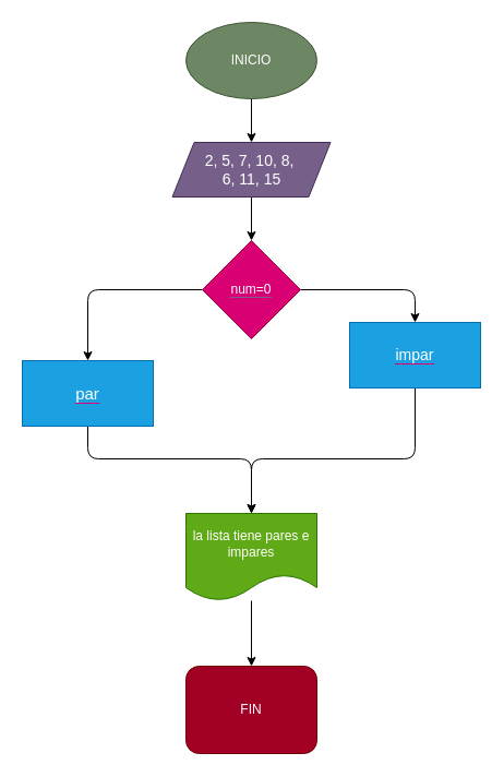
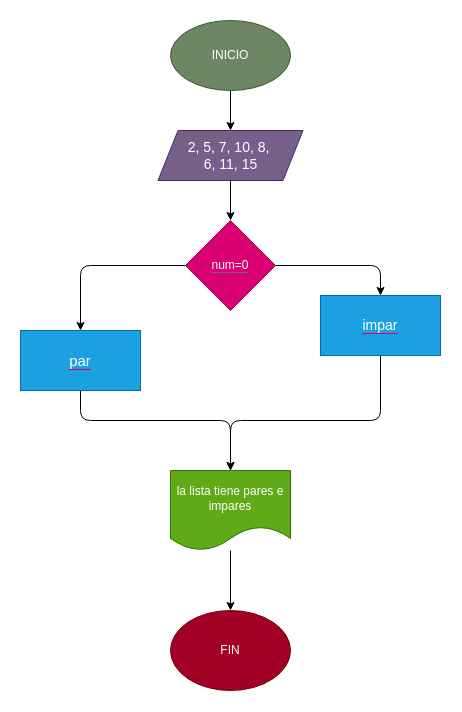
  <mxCell id="0" />
  <mxCell id="1" parent="0" />
  <mxCell id="2" value="" style="edgeStyle=none;html=1;" edge="1" parent="1" source="3" target="5"><mxGeometry relative="1" as="geometry" /></mxCell>
  <mxCell id="3" value="INICIO" style="ellipse;whiteSpace=wrap;html=1;fillColor=#6d8764;fontColor=#ffffff;strokeColor=#3A5431;" vertex="1" parent="1"><mxGeometry x="170" y="20" width="120" height="70" as="geometry" /></mxCell>
  <mxCell id="4" value="" style="edgeStyle=none;html=1;fontFamily=Helvetica;fontColor=#FFFFFF;" edge="1" parent="1" source="5" target="8"><mxGeometry relative="1" as="geometry" /></mxCell>
  <mxCell id="5" value="&lt;div style=&quot;font-size: 14px; line-height: 116%;&quot;&gt;&lt;span style=&quot;background-color: rgb(118, 96, 138);&quot;&gt;2, 5, 7, 10,&amp;nbsp;&lt;/span&gt;&lt;span style=&quot;background-color: rgb(118, 96, 138);&quot;&gt;8,&amp;nbsp;&lt;/span&gt;&lt;/div&gt;&lt;div style=&quot;font-size: 14px; line-height: 116%;&quot;&gt;&lt;span style=&quot;background-color: rgb(118, 96, 138);&quot;&gt;6, 11, 15&lt;/span&gt;&lt;/div&gt;" style="shape=parallelogram;perimeter=parallelogramPerimeter;whiteSpace=wrap;html=1;fixedSize=1;fillColor=#76608a;fontColor=#ffffff;strokeColor=#432D57;" vertex="1" parent="1"><mxGeometry x="157.5" y="130" width="145" height="50" as="geometry" /></mxCell>
  <mxCell id="6" style="edgeStyle=none;html=1;entryX=0.5;entryY=0;entryDx=0;entryDy=0;fontFamily=Helvetica;fontColor=#FFFFFF;" edge="1" parent="1" source="8" target="10"><mxGeometry relative="1" as="geometry"><Array as="points"><mxPoint x="80" y="265" /></Array></mxGeometry></mxCell>
  <mxCell id="7" style="edgeStyle=none;html=1;entryX=0.5;entryY=0;entryDx=0;entryDy=0;fontFamily=Helvetica;fontColor=#FFFFFF;" edge="1" parent="1" source="8" target="12"><mxGeometry relative="1" as="geometry"><Array as="points"><mxPoint x="380" y="265" /></Array></mxGeometry></mxCell>
  <mxCell id="8" value="&lt;font style=&quot;background-color: rgb(216, 0, 115);&quot; color=&quot;#ffffff&quot;&gt;num=0&lt;/font&gt;" style="rhombus;whiteSpace=wrap;html=1;labelBackgroundColor=#76608a;fontFamily=Helvetica;fillColor=#d80073;strokeColor=#A50040;fontColor=#ffffff;" vertex="1" parent="1"><mxGeometry x="185" y="220" width="90" height="90" as="geometry" /></mxCell>
  <mxCell id="9" style="edgeStyle=none;html=1;entryX=0.5;entryY=0;entryDx=0;entryDy=0;fontFamily=Helvetica;fontSize=12;fontColor=#FFFFFF;" edge="1" parent="1" source="10" target="14"><mxGeometry relative="1" as="geometry"><Array as="points"><mxPoint x="80" y="420" /><mxPoint x="230" y="420" /></Array></mxGeometry></mxCell>
  <mxCell id="10" value="&lt;font style=&quot;font-size: 15px; background-color: rgb(27, 161, 226);&quot;&gt;par&lt;/font&gt;" style="rounded=0;whiteSpace=wrap;html=1;labelBackgroundColor=#d80073;fontFamily=Helvetica;fontColor=#ffffff;fillColor=#1ba1e2;strokeColor=#006EAF;align=center;" vertex="1" parent="1"><mxGeometry x="20" y="330" width="120" height="60" as="geometry" /></mxCell>
  <mxCell id="11" style="edgeStyle=none;html=1;entryX=0.5;entryY=0;entryDx=0;entryDy=0;fontFamily=Helvetica;fontSize=12;fontColor=#FFFFFF;" edge="1" parent="1" source="12" target="14"><mxGeometry relative="1" as="geometry"><Array as="points"><mxPoint x="380" y="420" /><mxPoint x="230" y="420" /></Array></mxGeometry></mxCell>
  <mxCell id="12" value="&lt;font style=&quot;font-size: 14px; background-color: rgb(27, 161, 226);&quot;&gt;impar&lt;/font&gt;" style="rounded=0;whiteSpace=wrap;html=1;labelBackgroundColor=#d80073;fontFamily=Helvetica;fontColor=#ffffff;fillColor=#1ba1e2;strokeColor=#006EAF;" vertex="1" parent="1"><mxGeometry x="320" y="295" width="120" height="60" as="geometry" /></mxCell>
  <mxCell id="13" style="edgeStyle=none;html=1;entryX=0.5;entryY=0;entryDx=0;entryDy=0;fontFamily=Helvetica;fontSize=12;fontColor=#FFFFFF;" edge="1" parent="1" source="14" target="15"><mxGeometry relative="1" as="geometry" /></mxCell>
  <mxCell id="14" value="la lista tiene pares e impares" style="shape=document;whiteSpace=wrap;html=1;boundedLbl=1;shadow=0;labelBackgroundColor=#60a917;sketch=0;strokeColor=#2D7600;fontFamily=Helvetica;fontSize=12;fontColor=#ffffff;fillColor=#60a917;" vertex="1" parent="1"><mxGeometry x="170" y="470" width="120" height="80" as="geometry" /></mxCell>
- <mxCell id="15" value="FIN" style="whiteSpace=wrap;html=1;shadow=0;labelBackgroundColor=#a20025;sketch=0;strokeColor=#6F0000;fontFamily=Helvetica;fontSize=12;fontColor=#ffffff;fillColor=#a20025;rounded=1;" vertex="1" parent="1"><mxGeometry x="170" y="610" width="120" height="80" as="geometry" /></mxCell>
+ <mxCell id="15" value="FIN" style="ellipse;whiteSpace=wrap;html=1;shadow=0;labelBackgroundColor=#a20025;sketch=0;strokeColor=#6F0000;fontFamily=Helvetica;fontSize=12;fontColor=#ffffff;fillColor=#a20025;" vertex="1" parent="1"><mxGeometry x="170" y="610" width="120" height="80" as="geometry" /></mxCell>
